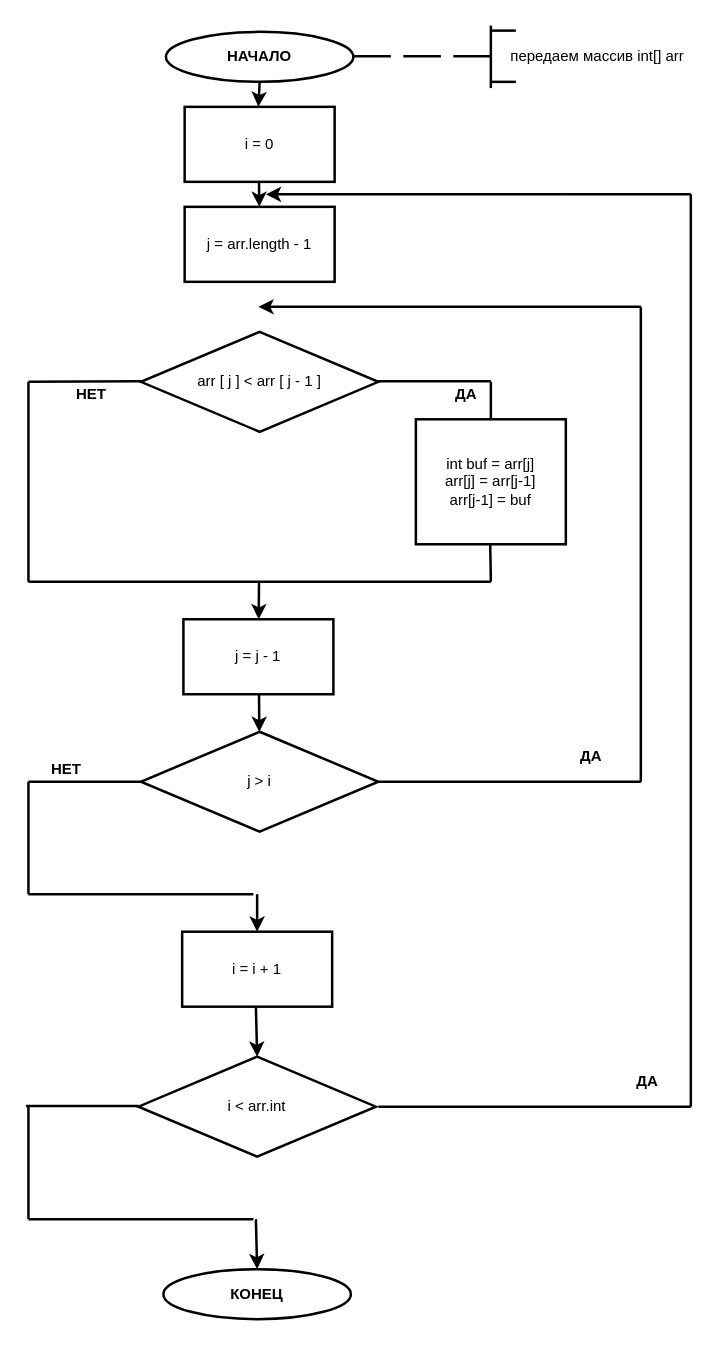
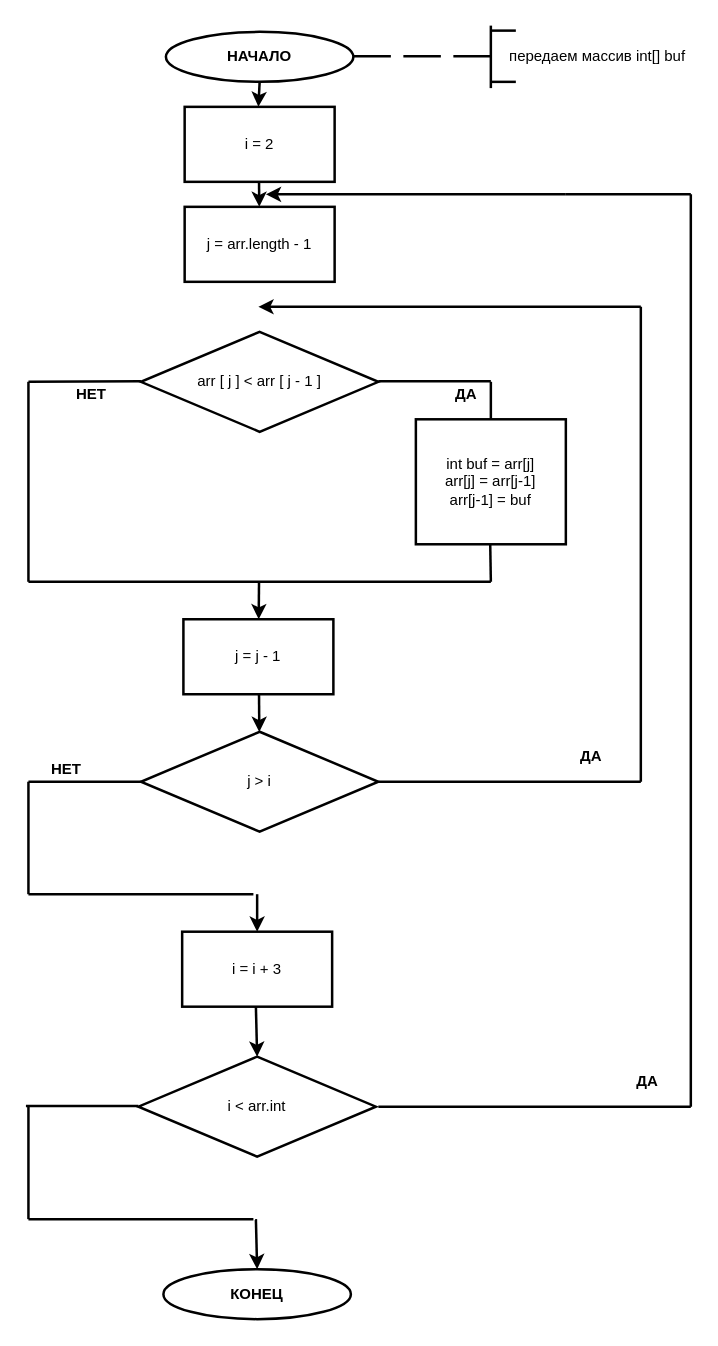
  <mxCell id="0" />
  <mxCell id="1" parent="0" />
  <mxCell id="2" value="" style="endArrow=classic;html=1;rounded=0;strokeWidth=2;exitX=0.5;exitY=1;exitDx=0;exitDy=0;" edge="1" parent="1" source="3"><mxGeometry width="50" height="50" relative="1" as="geometry"><mxPoint x="272" y="155" as="sourcePoint" /><mxPoint x="206" y="85" as="targetPoint" /></mxGeometry></mxCell>
  <mxCell id="3" value="&lt;b&gt;НАЧАЛО&lt;/b&gt;" style="ellipse;whiteSpace=wrap;html=1;strokeWidth=2;" vertex="1" parent="1"><mxGeometry x="132" y="25" width="150" height="40" as="geometry" /></mxCell>
  <mxCell id="4" value="" style="endArrow=none;html=1;rounded=0;strokeWidth=2;" edge="1" parent="1"><mxGeometry width="50" height="50" relative="1" as="geometry"><mxPoint x="282" y="44.5" as="sourcePoint" /><mxPoint x="312" y="44.5" as="targetPoint" /></mxGeometry></mxCell>
  <mxCell id="5" value="" style="endArrow=none;html=1;rounded=0;strokeWidth=2;" edge="1" parent="1"><mxGeometry width="50" height="50" relative="1" as="geometry"><mxPoint x="362" y="44.5" as="sourcePoint" /><mxPoint x="392" y="44.5" as="targetPoint" /></mxGeometry></mxCell>
  <mxCell id="6" value="" style="endArrow=none;html=1;rounded=0;strokeWidth=2;" edge="1" parent="1"><mxGeometry width="50" height="50" relative="1" as="geometry"><mxPoint x="322" y="44.5" as="sourcePoint" /><mxPoint x="352" y="44.5" as="targetPoint" /></mxGeometry></mxCell>
  <mxCell id="7" value="" style="endArrow=none;html=1;rounded=0;strokeWidth=2;" edge="1" parent="1"><mxGeometry width="50" height="50" relative="1" as="geometry"><mxPoint x="392" y="70" as="sourcePoint" /><mxPoint x="392" y="20" as="targetPoint" /></mxGeometry></mxCell>
  <mxCell id="8" value="" style="endArrow=none;html=1;rounded=0;strokeWidth=2;" edge="1" parent="1"><mxGeometry width="50" height="50" relative="1" as="geometry"><mxPoint x="392" y="24" as="sourcePoint" /><mxPoint x="412" y="24" as="targetPoint" /></mxGeometry></mxCell>
  <mxCell id="9" value="" style="endArrow=none;html=1;rounded=0;strokeWidth=2;" edge="1" parent="1"><mxGeometry width="50" height="50" relative="1" as="geometry"><mxPoint x="392" y="65" as="sourcePoint" /><mxPoint x="412" y="65" as="targetPoint" /></mxGeometry></mxCell>
- <mxCell id="10" value="передаем массив int[] arr" style="text;html=1;align=center;verticalAlign=middle;resizable=0;points=[];autosize=1;strokeColor=none;fillColor=none;" vertex="1" parent="1"><mxGeometry x="402" y="35" width="150" height="20" as="geometry" /></mxCell>
- <mxCell id="11" value="i = 0" style="rounded=0;whiteSpace=wrap;html=1;strokeWidth=2;" vertex="1" parent="1"><mxGeometry x="147" y="85" width="120" height="60" as="geometry" /></mxCell>
+ <mxCell id="10" value="передаем массив int[] buf" style="text;html=1;align=center;verticalAlign=middle;resizable=0;points=[];autosize=1;strokeColor=none;fillColor=none;" vertex="1" parent="1"><mxGeometry x="402" y="35" width="150" height="20" as="geometry" /></mxCell>
+ <mxCell id="11" value="i = 2" style="rounded=0;whiteSpace=wrap;html=1;strokeWidth=2;" vertex="1" parent="1"><mxGeometry x="147" y="85" width="120" height="60" as="geometry" /></mxCell>
  <mxCell id="12" value="" style="endArrow=classic;html=1;rounded=0;strokeWidth=2;" edge="1" parent="1" target="13"><mxGeometry width="50" height="50" relative="1" as="geometry"><mxPoint x="206.5" y="145" as="sourcePoint" /><mxPoint x="206.5" y="185" as="targetPoint" /></mxGeometry></mxCell>
  <mxCell id="13" value="j = arr.length - 1" style="rounded=0;whiteSpace=wrap;html=1;strokeWidth=2;" vertex="1" parent="1"><mxGeometry x="147" y="165" width="120" height="60" as="geometry" /></mxCell>
  <mxCell id="14" value="arr [ j ] &amp;lt; arr [ j - 1 ]" style="rhombus;whiteSpace=wrap;html=1;strokeWidth=2;" vertex="1" parent="1"><mxGeometry x="112" y="265" width="190" height="80" as="geometry" /></mxCell>
  <mxCell id="15" value="" style="endArrow=none;html=1;rounded=0;strokeWidth=2;" edge="1" parent="1"><mxGeometry width="50" height="50" relative="1" as="geometry"><mxPoint x="302" y="304.5" as="sourcePoint" /><mxPoint x="392" y="304.5" as="targetPoint" /></mxGeometry></mxCell>
  <mxCell id="16" value="" style="endArrow=none;html=1;rounded=0;strokeWidth=2;" edge="1" parent="1" target="17"><mxGeometry width="50" height="50" relative="1" as="geometry"><mxPoint x="392" y="305" as="sourcePoint" /><mxPoint x="392" y="355" as="targetPoint" /></mxGeometry></mxCell>
  <mxCell id="17" value="int buf = arr[j]&lt;br&gt;arr[j] = arr[j-1]&lt;br&gt;arr[j-1] = buf" style="rounded=0;whiteSpace=wrap;html=1;strokeWidth=2;" vertex="1" parent="1"><mxGeometry x="332" y="335" width="120" height="100" as="geometry" /></mxCell>
  <mxCell id="18" value="" style="endArrow=none;html=1;rounded=0;strokeWidth=2;" edge="1" parent="1"><mxGeometry width="50" height="50" relative="1" as="geometry"><mxPoint x="22" y="305" as="sourcePoint" /><mxPoint x="112" y="304.5" as="targetPoint" /></mxGeometry></mxCell>
  <mxCell id="19" value="" style="endArrow=none;html=1;rounded=0;strokeWidth=2;" edge="1" parent="1"><mxGeometry width="50" height="50" relative="1" as="geometry"><mxPoint x="22" y="465" as="sourcePoint" /><mxPoint x="22" y="305" as="targetPoint" /></mxGeometry></mxCell>
  <mxCell id="20" value="" style="endArrow=none;html=1;rounded=0;strokeWidth=2;" edge="1" parent="1"><mxGeometry width="50" height="50" relative="1" as="geometry"><mxPoint x="22" y="465" as="sourcePoint" /><mxPoint x="392" y="465" as="targetPoint" /></mxGeometry></mxCell>
  <mxCell id="21" value="" style="endArrow=none;html=1;rounded=0;strokeWidth=2;" edge="1" parent="1"><mxGeometry width="50" height="50" relative="1" as="geometry"><mxPoint x="392" y="465" as="sourcePoint" /><mxPoint x="391.5" y="435" as="targetPoint" /></mxGeometry></mxCell>
  <mxCell id="22" value="" style="endArrow=classic;html=1;rounded=0;strokeWidth=2;" edge="1" parent="1" target="23"><mxGeometry width="50" height="50" relative="1" as="geometry"><mxPoint x="206.5" y="465" as="sourcePoint" /><mxPoint x="206.5" y="505" as="targetPoint" /></mxGeometry></mxCell>
  <mxCell id="23" value="j = j - 1" style="rounded=0;whiteSpace=wrap;html=1;strokeWidth=2;" vertex="1" parent="1"><mxGeometry x="146" y="495" width="120" height="60" as="geometry" /></mxCell>
  <mxCell id="24" value="" style="endArrow=classic;html=1;rounded=0;strokeWidth=2;" edge="1" parent="1" target="25"><mxGeometry width="50" height="50" relative="1" as="geometry"><mxPoint x="206.5" y="555" as="sourcePoint" /><mxPoint x="207" y="585" as="targetPoint" /></mxGeometry></mxCell>
  <mxCell id="25" value="j &amp;gt; i" style="rhombus;whiteSpace=wrap;html=1;strokeWidth=2;" vertex="1" parent="1"><mxGeometry x="112" y="585" width="190" height="80" as="geometry" /></mxCell>
  <mxCell id="26" value="" style="endArrow=none;html=1;rounded=0;strokeWidth=2;" edge="1" parent="1"><mxGeometry width="50" height="50" relative="1" as="geometry"><mxPoint x="302" y="625" as="sourcePoint" /><mxPoint x="512" y="625" as="targetPoint" /></mxGeometry></mxCell>
  <mxCell id="27" value="" style="endArrow=none;html=1;rounded=0;strokeWidth=2;" edge="1" parent="1"><mxGeometry width="50" height="50" relative="1" as="geometry"><mxPoint x="512" y="625" as="sourcePoint" /><mxPoint x="512" y="245" as="targetPoint" /></mxGeometry></mxCell>
  <mxCell id="28" value="" style="endArrow=classic;html=1;rounded=0;strokeWidth=2;" edge="1" parent="1"><mxGeometry width="50" height="50" relative="1" as="geometry"><mxPoint x="512" y="245" as="sourcePoint" /><mxPoint x="206" y="245" as="targetPoint" /></mxGeometry></mxCell>
  <mxCell id="29" value="&lt;b&gt;ДА&lt;/b&gt;" style="text;html=1;align=center;verticalAlign=middle;resizable=0;points=[];autosize=1;strokeColor=none;fillColor=none;" vertex="1" parent="1"><mxGeometry x="457" y="595" width="30" height="20" as="geometry" /></mxCell>
  <mxCell id="30" value="&lt;b&gt;НЕТ&lt;/b&gt;" style="text;html=1;align=center;verticalAlign=middle;resizable=0;points=[];autosize=1;strokeColor=none;fillColor=none;" vertex="1" parent="1"><mxGeometry x="52" y="305" width="40" height="20" as="geometry" /></mxCell>
  <mxCell id="31" value="&lt;b&gt;ДА&lt;/b&gt;" style="text;html=1;align=center;verticalAlign=middle;resizable=0;points=[];autosize=1;strokeColor=none;fillColor=none;" vertex="1" parent="1"><mxGeometry x="357" y="305" width="30" height="20" as="geometry" /></mxCell>
  <mxCell id="32" value="" style="endArrow=none;html=1;rounded=0;strokeWidth=2;" edge="1" parent="1"><mxGeometry width="50" height="50" relative="1" as="geometry"><mxPoint x="22" y="625" as="sourcePoint" /><mxPoint x="112" y="625" as="targetPoint" /></mxGeometry></mxCell>
  <mxCell id="33" value="" style="endArrow=none;html=1;rounded=0;strokeWidth=2;" edge="1" parent="1"><mxGeometry width="50" height="50" relative="1" as="geometry"><mxPoint x="22" y="715" as="sourcePoint" /><mxPoint x="22" y="625" as="targetPoint" /></mxGeometry></mxCell>
  <mxCell id="34" value="" style="endArrow=none;html=1;rounded=0;strokeWidth=2;" edge="1" parent="1"><mxGeometry width="50" height="50" relative="1" as="geometry"><mxPoint x="22" y="715" as="sourcePoint" /><mxPoint x="202" y="715" as="targetPoint" /></mxGeometry></mxCell>
  <mxCell id="35" value="" style="endArrow=classic;html=1;rounded=0;strokeWidth=2;" edge="1" parent="1" target="39"><mxGeometry width="50" height="50" relative="1" as="geometry"><mxPoint x="205" y="715" as="sourcePoint" /><mxPoint x="205" y="775" as="targetPoint" /></mxGeometry></mxCell>
  <mxCell id="36" value="" style="endArrow=classic;html=1;rounded=0;strokeWidth=2;" edge="1" parent="1"><mxGeometry width="50" height="50" relative="1" as="geometry"><mxPoint x="204" y="975" as="sourcePoint" /><mxPoint x="205" y="1015.002" as="targetPoint" /></mxGeometry></mxCell>
  <mxCell id="37" value="&lt;b&gt;КОНЕЦ&lt;/b&gt;" style="ellipse;whiteSpace=wrap;html=1;strokeWidth=2;" vertex="1" parent="1"><mxGeometry x="130" y="1015" width="150" height="40" as="geometry" /></mxCell>
  <mxCell id="38" value="&lt;b&gt;НЕТ&lt;/b&gt;" style="text;html=1;align=center;verticalAlign=middle;resizable=0;points=[];autosize=1;strokeColor=none;fillColor=none;" vertex="1" parent="1"><mxGeometry x="32" y="605" width="40" height="20" as="geometry" /></mxCell>
- <mxCell id="39" value="i = i + 1" style="rounded=0;whiteSpace=wrap;html=1;strokeWidth=2;" vertex="1" parent="1"><mxGeometry x="145" y="745" width="120" height="60" as="geometry" /></mxCell>
+ <mxCell id="39" value="i = i + 3" style="rounded=0;whiteSpace=wrap;html=1;strokeWidth=2;" vertex="1" parent="1"><mxGeometry x="145" y="745" width="120" height="60" as="geometry" /></mxCell>
  <mxCell id="40" value="" style="endArrow=classic;html=1;rounded=0;strokeWidth=2;" edge="1" parent="1"><mxGeometry width="50" height="50" relative="1" as="geometry"><mxPoint x="204" y="805" as="sourcePoint" /><mxPoint x="205" y="845.002" as="targetPoint" /></mxGeometry></mxCell>
  <mxCell id="41" value="i &amp;lt; arr.int" style="rhombus;whiteSpace=wrap;html=1;strokeWidth=2;" vertex="1" parent="1"><mxGeometry x="110" y="845" width="190" height="80" as="geometry" /></mxCell>
  <mxCell id="42" value="" style="endArrow=none;html=1;rounded=0;strokeWidth=2;" edge="1" parent="1"><mxGeometry width="50" height="50" relative="1" as="geometry"><mxPoint x="302" y="885" as="sourcePoint" /><mxPoint x="552" y="885" as="targetPoint" /></mxGeometry></mxCell>
  <mxCell id="43" value="" style="endArrow=none;html=1;rounded=0;strokeWidth=2;" edge="1" parent="1"><mxGeometry width="50" height="50" relative="1" as="geometry"><mxPoint x="552" y="885" as="sourcePoint" /><mxPoint x="552" y="155" as="targetPoint" /></mxGeometry></mxCell>
  <mxCell id="44" value="" style="endArrow=none;html=1;rounded=0;strokeWidth=2;" edge="1" parent="1"><mxGeometry width="50" height="50" relative="1" as="geometry"><mxPoint x="452" y="155" as="sourcePoint" /><mxPoint x="552" y="155" as="targetPoint" /></mxGeometry></mxCell>
  <mxCell id="45" value="" style="endArrow=classic;html=1;rounded=0;strokeWidth=2;" edge="1" parent="1"><mxGeometry width="50" height="50" relative="1" as="geometry"><mxPoint x="452" y="155" as="sourcePoint" /><mxPoint x="212" y="155" as="targetPoint" /></mxGeometry></mxCell>
  <mxCell id="46" value="&lt;b&gt;ДА&lt;/b&gt;" style="text;html=1;align=center;verticalAlign=middle;resizable=0;points=[];autosize=1;strokeColor=none;fillColor=none;" vertex="1" parent="1"><mxGeometry x="502" y="855" width="30" height="20" as="geometry" /></mxCell>
  <mxCell id="47" value="" style="endArrow=none;html=1;rounded=0;strokeWidth=2;" edge="1" parent="1"><mxGeometry width="50" height="50" relative="1" as="geometry"><mxPoint x="20" y="884.5" as="sourcePoint" /><mxPoint x="110" y="884.5" as="targetPoint" /></mxGeometry></mxCell>
  <mxCell id="48" value="" style="endArrow=none;html=1;rounded=0;strokeWidth=2;" edge="1" parent="1"><mxGeometry width="50" height="50" relative="1" as="geometry"><mxPoint x="22" y="975" as="sourcePoint" /><mxPoint x="22" y="885" as="targetPoint" /></mxGeometry></mxCell>
  <mxCell id="49" value="" style="endArrow=none;html=1;rounded=0;strokeWidth=2;" edge="1" parent="1"><mxGeometry width="50" height="50" relative="1" as="geometry"><mxPoint x="22" y="975" as="sourcePoint" /><mxPoint x="202" y="975" as="targetPoint" /></mxGeometry></mxCell>
